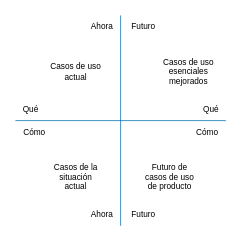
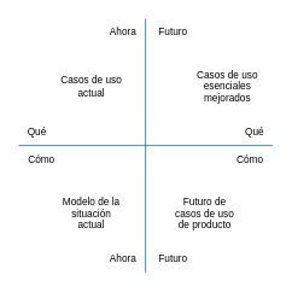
  <mxCell id="0" />
  <mxCell id="1" parent="0" />
  <mxCell id="2" value="" style="endArrow=none;html=1;fillColor=#1ba1e2;strokeColor=#006EAF;" edge="1" parent="1"><mxGeometry width="50" height="50" relative="1" as="geometry"><mxPoint x="160" y="300" as="sourcePoint" /><mxPoint x="160" y="20" as="targetPoint" /></mxGeometry></mxCell>
  <mxCell id="3" value="" style="endArrow=none;html=1;fillColor=#1ba1e2;strokeColor=#006EAF;" edge="1" parent="1"><mxGeometry width="50" height="50" relative="1" as="geometry"><mxPoint x="20" y="160" as="sourcePoint" /><mxPoint x="300" y="160" as="targetPoint" /></mxGeometry></mxCell>
  <mxCell id="4" value="Ahora" style="text;html=1;align=center;verticalAlign=middle;resizable=0;points=[];autosize=1;strokeColor=none;fillColor=none;fontFamily=Helvetica;fontSize=11;fontColor=light-dark(#000000,#006EAF);labelBackgroundColor=none;" vertex="1" parent="1"><mxGeometry x="110" y="20" width="50" height="30" as="geometry" /></mxCell>
  <mxCell id="5" value="Futuro" style="text;html=1;align=center;verticalAlign=middle;resizable=0;points=[];autosize=1;strokeColor=none;fillColor=none;fontFamily=Helvetica;fontSize=11;fontColor=light-dark(#000000,#006EAF);labelBackgroundColor=none;" vertex="1" parent="1"><mxGeometry x="160" y="20" width="60" height="30" as="geometry" /></mxCell>
  <mxCell id="6" value="Ahora" style="text;html=1;align=center;verticalAlign=middle;resizable=0;points=[];autosize=1;strokeColor=none;fillColor=none;fontFamily=Helvetica;fontSize=11;fontColor=light-dark(#000000,#006EAF);labelBackgroundColor=none;" vertex="1" parent="1"><mxGeometry x="110" y="270" width="50" height="30" as="geometry" /></mxCell>
  <mxCell id="7" value="Futuro" style="text;html=1;align=center;verticalAlign=middle;resizable=0;points=[];autosize=1;strokeColor=none;fillColor=none;fontFamily=Helvetica;fontSize=11;fontColor=light-dark(#000000,#006EAF);labelBackgroundColor=none;" vertex="1" parent="1"><mxGeometry x="160" y="270" width="60" height="30" as="geometry" /></mxCell>
  <mxCell id="8" value="Qué" style="text;html=1;align=center;verticalAlign=middle;resizable=0;points=[];autosize=1;strokeColor=none;fillColor=none;fontFamily=Helvetica;fontSize=11;fontColor=light-dark(#000000,#006EAF);labelBackgroundColor=none;" vertex="1" parent="1"><mxGeometry x="20" y="130" width="40" height="30" as="geometry" /></mxCell>
  <mxCell id="9" value="Cómo" style="text;html=1;align=center;verticalAlign=middle;resizable=0;points=[];autosize=1;strokeColor=none;fillColor=none;fontFamily=Helvetica;fontSize=11;fontColor=light-dark(#000000,#006EAF);labelBackgroundColor=none;" vertex="1" parent="1"><mxGeometry x="20" y="160" width="50" height="30" as="geometry" /></mxCell>
  <mxCell id="10" value="Qué" style="text;html=1;align=center;verticalAlign=middle;resizable=0;points=[];autosize=1;strokeColor=none;fillColor=none;fontFamily=Helvetica;fontSize=11;fontColor=light-dark(#000000,#006EAF);labelBackgroundColor=none;" vertex="1" parent="1"><mxGeometry x="260" y="130" width="40" height="30" as="geometry" /></mxCell>
  <mxCell id="11" value="Cómo" style="text;html=1;align=center;verticalAlign=middle;resizable=0;points=[];autosize=1;strokeColor=none;fillColor=none;fontFamily=Helvetica;fontSize=11;fontColor=light-dark(#000000,#006EAF);labelBackgroundColor=none;" vertex="1" parent="1"><mxGeometry x="250" y="160" width="50" height="30" as="geometry" /></mxCell>
- <mxCell id="12" value="&lt;font&gt;&lt;font style=&quot;color: light-dark(rgb(0, 0, 0), rgb(0, 110, 175));&quot;&gt;Casos de la&lt;br&gt;&lt;/font&gt;&lt;font style=&quot;color: light-dark(rgb(0, 0, 0), rgb(0, 110, 175));&quot;&gt;situación&lt;/font&gt;&lt;/font&gt;&lt;div&gt;&lt;font style=&quot;color: light-dark(rgb(0, 0, 0), rgb(0, 110, 175));&quot;&gt;actual&lt;/font&gt;&lt;/div&gt;" style="text;html=1;align=center;verticalAlign=middle;resizable=0;points=[];autosize=1;strokeColor=none;fillColor=none;fontFamily=Helvetica;fontSize=11;fontColor=light-dark(#000000,#006EAF);labelBackgroundColor=none;" vertex="1" parent="1"><mxGeometry x="55" y="210" width="90" height="50" as="geometry" /></mxCell>
+ <mxCell id="12" value="&lt;font&gt;&lt;font style=&quot;color: light-dark(rgb(0, 0, 0), rgb(0, 110, 175));&quot;&gt;Modelo de la&lt;br&gt;&lt;/font&gt;&lt;font style=&quot;color: light-dark(rgb(0, 0, 0), rgb(0, 110, 175));&quot;&gt;situación&lt;/font&gt;&lt;/font&gt;&lt;div&gt;&lt;font style=&quot;color: light-dark(rgb(0, 0, 0), rgb(0, 110, 175));&quot;&gt;actual&lt;/font&gt;&lt;/div&gt;" style="text;html=1;align=center;verticalAlign=middle;resizable=0;points=[];autosize=1;strokeColor=none;fillColor=none;fontFamily=Helvetica;fontSize=11;fontColor=light-dark(#000000,#006EAF);labelBackgroundColor=none;" vertex="1" parent="1"><mxGeometry x="55" y="210" width="90" height="50" as="geometry" /></mxCell>
  <mxCell id="13" value="Casos de uso&lt;br&gt;actual" style="text;html=1;align=center;verticalAlign=middle;resizable=0;points=[];autosize=1;strokeColor=none;fillColor=none;fontFamily=Helvetica;fontSize=11;fontColor=light-dark(#000000,#006EAF);labelBackgroundColor=none;" vertex="1" parent="1"><mxGeometry x="55" y="75" width="90" height="40" as="geometry" /></mxCell>
  <mxCell id="14" value="Casos de uso&lt;br&gt;esenciales&lt;br&gt;mejorados" style="text;html=1;align=center;verticalAlign=middle;resizable=0;points=[];autosize=1;strokeColor=none;fillColor=none;fontFamily=Helvetica;fontSize=11;fontColor=light-dark(#000000,#006EAF);labelBackgroundColor=none;" vertex="1" parent="1"><mxGeometry x="205" y="70" width="90" height="50" as="geometry" /></mxCell>
  <mxCell id="15" value="Futuro de&lt;br&gt;casos de uso&lt;br&gt;de producto" style="text;html=1;align=center;verticalAlign=middle;resizable=0;points=[];autosize=1;strokeColor=none;fillColor=none;fontFamily=Helvetica;fontSize=11;fontColor=light-dark(#000000,#006EAF);labelBackgroundColor=none;" vertex="1" parent="1"><mxGeometry x="180" y="210" width="90" height="50" as="geometry" /></mxCell>
